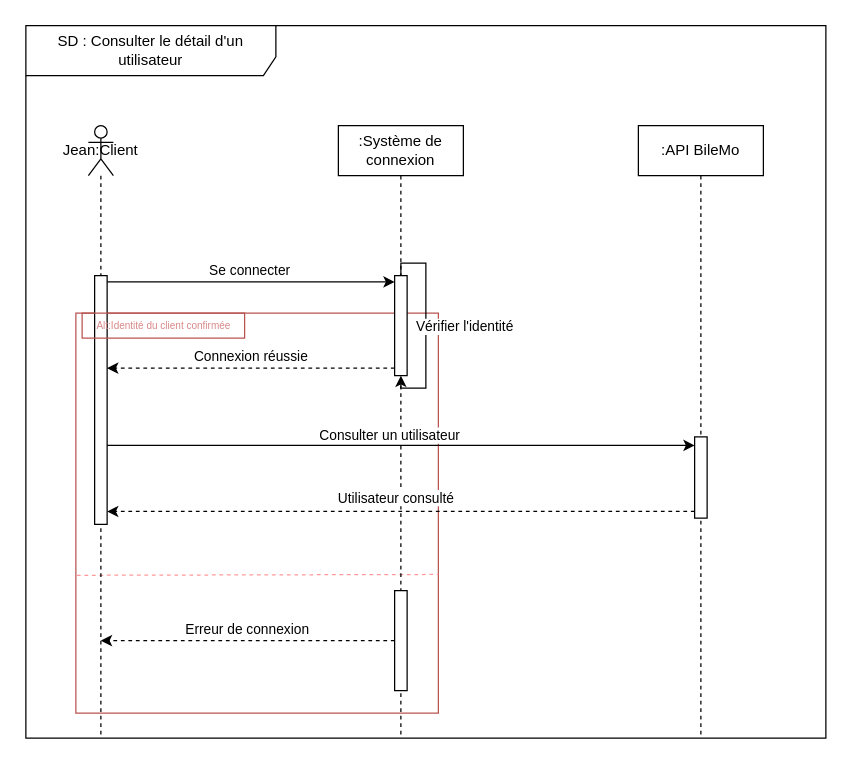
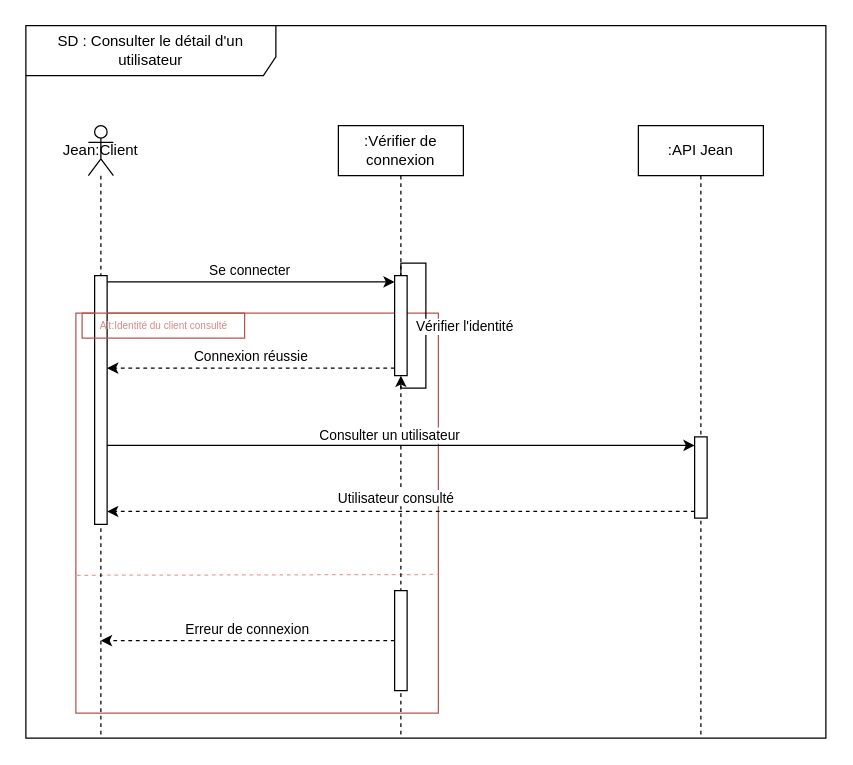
  <mxCell id="0" />
  <mxCell id="1" parent="0" />
  <mxCell id="2" value="" style="rounded=0;whiteSpace=wrap;html=1;fillColor=none;strokeColor=#b85450;" parent="1" vertex="1"><mxGeometry x="60" y="250" width="290" height="320" as="geometry" /></mxCell>
  <mxCell id="3" value="" style="endArrow=none;endSize=12;dashed=1;html=1;rounded=0;exitX=0.004;exitY=0.861;exitDx=0;exitDy=0;exitPerimeter=0;strokeColor=#FF9999;endFill=0;entryX=1;entryY=0.821;entryDx=0;entryDy=0;entryPerimeter=0;" parent="1" edge="1"><mxGeometry width="160" relative="1" as="geometry"><mxPoint x="60.84" y="459.755" as="sourcePoint" /><mxPoint x="350" y="459.075" as="targetPoint" /></mxGeometry></mxCell>
  <mxCell id="4" value="SD : Consulter le détail d'un utilisateur" style="shape=umlFrame;whiteSpace=wrap;html=1;pointerEvents=0;width=200;height=40;" parent="1" vertex="1"><mxGeometry x="20" y="20" width="640" height="570" as="geometry" /></mxCell>
  <mxCell id="5" value="Jean:Client" style="shape=umlLifeline;perimeter=lifelinePerimeter;whiteSpace=wrap;html=1;container=1;dropTarget=0;collapsible=0;recursiveResize=0;outlineConnect=0;portConstraint=eastwest;newEdgeStyle={&quot;curved&quot;:0,&quot;rounded&quot;:0};participant=umlActor;size=40;" parent="1" vertex="1"><mxGeometry x="70" y="100" width="20" height="490" as="geometry" /></mxCell>
  <mxCell id="6" value="" style="html=1;points=[[0,0,0,0,5],[0,1,0,0,-5],[1,0,0,0,5],[1,1,0,0,-5]];perimeter=orthogonalPerimeter;outlineConnect=0;targetShapes=umlLifeline;portConstraint=eastwest;newEdgeStyle={&quot;curved&quot;:0,&quot;rounded&quot;:0};" parent="5" vertex="1"><mxGeometry x="5" y="120" width="10" height="199" as="geometry" /></mxCell>
- <mxCell id="7" value=":Système de connexion" style="shape=umlLifeline;perimeter=lifelinePerimeter;whiteSpace=wrap;html=1;container=1;dropTarget=0;collapsible=0;recursiveResize=0;outlineConnect=0;portConstraint=eastwest;newEdgeStyle={&quot;curved&quot;:0,&quot;rounded&quot;:0};" parent="1" vertex="1"><mxGeometry x="270" y="100" width="100" height="490" as="geometry" /></mxCell>
+ <mxCell id="7" value=":Vérifier de connexion" style="shape=umlLifeline;perimeter=lifelinePerimeter;whiteSpace=wrap;html=1;container=1;dropTarget=0;collapsible=0;recursiveResize=0;outlineConnect=0;portConstraint=eastwest;newEdgeStyle={&quot;curved&quot;:0,&quot;rounded&quot;:0};" parent="1" vertex="1"><mxGeometry x="270" y="100" width="100" height="490" as="geometry" /></mxCell>
  <mxCell id="8" value="" style="html=1;points=[[0,0,0,0,5],[0,1,0,0,-5],[1,0,0,0,5],[1,1,0,0,-5]];perimeter=orthogonalPerimeter;outlineConnect=0;targetShapes=umlLifeline;portConstraint=eastwest;newEdgeStyle={&quot;curved&quot;:0,&quot;rounded&quot;:0};" parent="7" vertex="1"><mxGeometry x="45" y="120" width="10" height="80" as="geometry" /></mxCell>
  <mxCell id="9" style="edgeStyle=orthogonalEdgeStyle;rounded=0;orthogonalLoop=1;jettySize=auto;html=1;curved=0;" parent="7" target="8" edge="1"><mxGeometry relative="1" as="geometry"><mxPoint x="50" y="120" as="sourcePoint" /><mxPoint x="55" y="208" as="targetPoint" /><Array as="points"><mxPoint x="50" y="110" /><mxPoint x="70" y="110" /><mxPoint x="70" y="210" /><mxPoint x="50" y="210" /></Array></mxGeometry></mxCell>
  <mxCell id="10" value="Vérifier l'identité" style="edgeLabel;html=1;align=center;verticalAlign=middle;resizable=0;points=[];" parent="9" vertex="1" connectable="0"><mxGeometry x="-0.037" relative="1" as="geometry"><mxPoint x="30" y="3" as="offset" /></mxGeometry></mxCell>
  <mxCell id="11" value="" style="html=1;points=[[0,0,0,0,5],[0,1,0,0,-5],[1,0,0,0,5],[1,1,0,0,-5]];perimeter=orthogonalPerimeter;outlineConnect=0;targetShapes=umlLifeline;portConstraint=eastwest;newEdgeStyle={&quot;curved&quot;:0,&quot;rounded&quot;:0};" parent="7" vertex="1"><mxGeometry x="45" y="372" width="10" height="80" as="geometry" /></mxCell>
- <mxCell id="12" value=":API BileMo" style="shape=umlLifeline;perimeter=lifelinePerimeter;whiteSpace=wrap;html=1;container=1;dropTarget=0;collapsible=0;recursiveResize=0;outlineConnect=0;portConstraint=eastwest;newEdgeStyle={&quot;curved&quot;:0,&quot;rounded&quot;:0};" parent="1" vertex="1"><mxGeometry x="510" y="100" width="100" height="490" as="geometry" /></mxCell>
+ <mxCell id="12" value=":API Jean" style="shape=umlLifeline;perimeter=lifelinePerimeter;whiteSpace=wrap;html=1;container=1;dropTarget=0;collapsible=0;recursiveResize=0;outlineConnect=0;portConstraint=eastwest;newEdgeStyle={&quot;curved&quot;:0,&quot;rounded&quot;:0};" parent="1" vertex="1"><mxGeometry x="510" y="100" width="100" height="490" as="geometry" /></mxCell>
  <mxCell id="13" value="" style="html=1;points=[[0,0,0,0,5],[0,1,0,0,-5],[1,0,0,0,5],[1,1,0,0,-5]];perimeter=orthogonalPerimeter;outlineConnect=0;targetShapes=umlLifeline;portConstraint=eastwest;newEdgeStyle={&quot;curved&quot;:0,&quot;rounded&quot;:0};" parent="12" vertex="1"><mxGeometry x="45" y="249" width="10" height="65" as="geometry" /></mxCell>
  <mxCell id="14" style="rounded=0;orthogonalLoop=1;jettySize=auto;html=1;entryX=0;entryY=0;entryDx=0;entryDy=5;entryPerimeter=0;exitX=1;exitY=0;exitDx=0;exitDy=5;exitPerimeter=0;" parent="1" source="6" target="8" edge="1"><mxGeometry relative="1" as="geometry"><mxPoint x="90" y="210" as="sourcePoint" /><mxPoint x="235" y="210" as="targetPoint" /></mxGeometry></mxCell>
  <mxCell id="15" value="Se connecter" style="edgeLabel;html=1;align=center;verticalAlign=middle;resizable=0;points=[];" parent="14" vertex="1" connectable="0"><mxGeometry x="-0.017" y="-1" relative="1" as="geometry"><mxPoint y="-11" as="offset" /></mxGeometry></mxCell>
  <mxCell id="16" style="rounded=0;orthogonalLoop=1;jettySize=auto;html=1;exitX=0;exitY=1;exitDx=0;exitDy=-5;exitPerimeter=0;dashed=1;" parent="1" edge="1"><mxGeometry relative="1" as="geometry"><mxPoint x="315" y="294" as="sourcePoint" /><mxPoint x="85" y="294" as="targetPoint" /></mxGeometry></mxCell>
  <mxCell id="17" value="Connexion réussie" style="edgeLabel;html=1;align=center;verticalAlign=middle;resizable=0;points=[];" parent="16" vertex="1" connectable="0"><mxGeometry x="0.105" y="3" relative="1" as="geometry"><mxPoint x="11" y="-13" as="offset" /></mxGeometry></mxCell>
  <mxCell id="18" style="rounded=0;orthogonalLoop=1;jettySize=auto;html=1;" parent="1" edge="1"><mxGeometry relative="1" as="geometry"><mxPoint x="85" y="355.8" as="sourcePoint" /><mxPoint x="555" y="355.8" as="targetPoint" /></mxGeometry></mxCell>
  <mxCell id="19" value="Consulter un utilisateur" style="edgeLabel;html=1;align=center;verticalAlign=middle;resizable=0;points=[];" parent="18" vertex="1" connectable="0"><mxGeometry x="-0.174" y="-2" relative="1" as="geometry"><mxPoint x="31" y="-10" as="offset" /></mxGeometry></mxCell>
  <mxCell id="20" style="rounded=0;orthogonalLoop=1;jettySize=auto;html=1;dashed=1;" parent="1" source="11" edge="1"><mxGeometry relative="1" as="geometry"><mxPoint x="230" y="512" as="sourcePoint" /><mxPoint x="80" y="512" as="targetPoint" /></mxGeometry></mxCell>
  <mxCell id="21" value="Erreur de connexion" style="edgeLabel;html=1;align=center;verticalAlign=middle;resizable=0;points=[];" parent="20" vertex="1" connectable="0"><mxGeometry x="0.105" y="3" relative="1" as="geometry"><mxPoint x="11" y="-13" as="offset" /></mxGeometry></mxCell>
  <mxCell id="22" style="rounded=0;orthogonalLoop=1;jettySize=auto;html=1;dashed=1;" parent="1" edge="1"><mxGeometry relative="1" as="geometry"><mxPoint x="555" y="408.66" as="sourcePoint" /><mxPoint x="85" y="408.66" as="targetPoint" /></mxGeometry></mxCell>
  <mxCell id="23" value="Utilisateur consulté" style="edgeLabel;html=1;align=center;verticalAlign=middle;resizable=0;points=[];" parent="22" vertex="1" connectable="0"><mxGeometry x="0.485" y="-1" relative="1" as="geometry"><mxPoint x="109" y="-10" as="offset" /></mxGeometry></mxCell>
- <mxCell id="24" value="Alt:Identité du client confirmée" style="text;html=1;align=center;verticalAlign=middle;resizable=0;points=[];autosize=1;strokeColor=#b85450;fillColor=none;fontColor=#d98787;fontSize=8;" parent="1" vertex="1"><mxGeometry x="65" y="250" width="130" height="20" as="geometry" /></mxCell>
+ <mxCell id="24" value="Alt:Identité du client consulté" style="text;html=1;align=center;verticalAlign=middle;resizable=0;points=[];autosize=1;strokeColor=#b85450;fillColor=none;fontColor=#d98787;fontSize=8;" parent="1" vertex="1"><mxGeometry x="65" y="250" width="130" height="20" as="geometry" /></mxCell>
